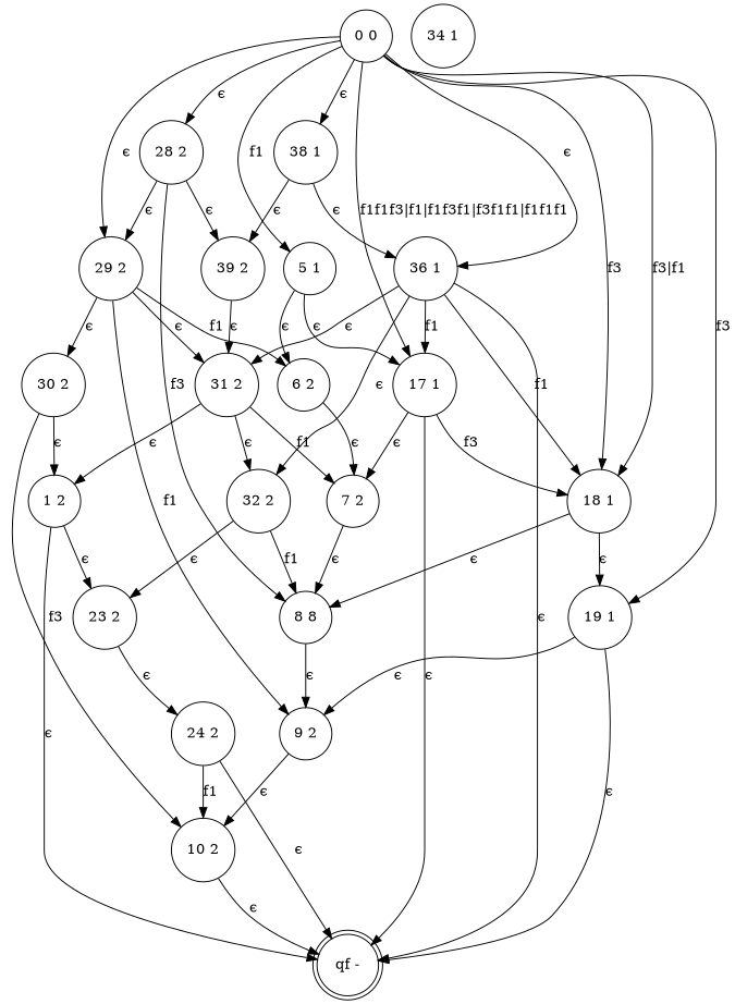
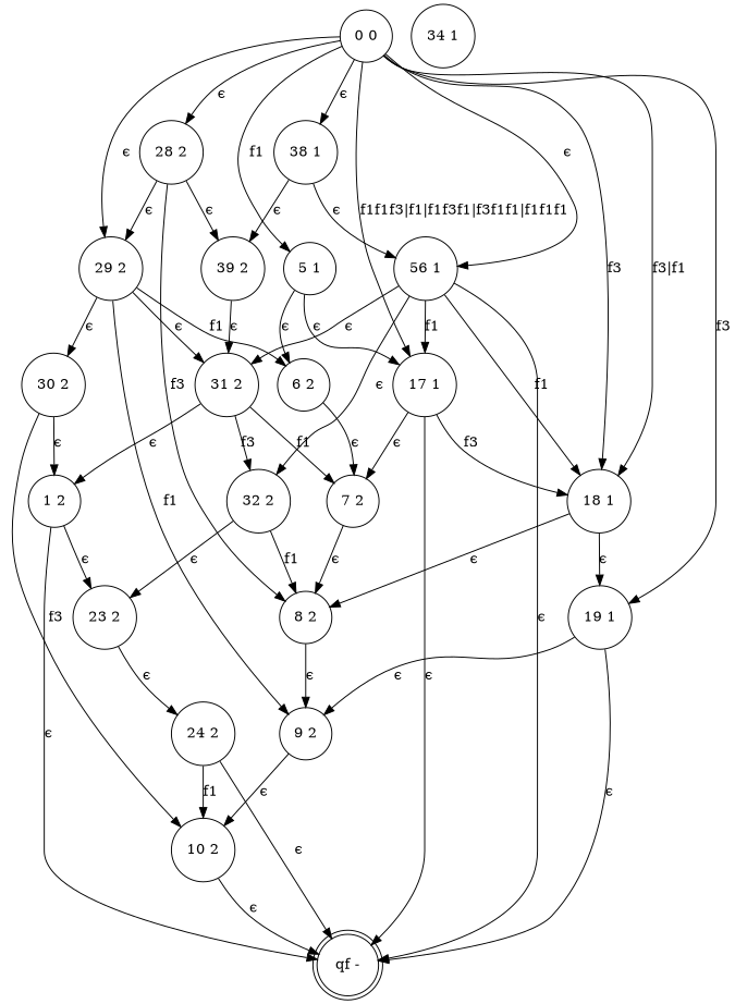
  digraph {
    node [shape=circle]
    "28 2"
    "29 2"
-   "8 2" [label="8 8"]
+   "8 2"
    "39 2"
    "30 2"
    "6 2"
    "9 2"
    "31 2"
    "1 2"
    "10 2"
    "7 2"
    "32 2"
    "23 2"
    "qf -" [shape=doublecircle]
    "24 2"
    "5 1"
    "17 1"
    "18 1"
    "19 1"
-   "36 1"
+   "36 1" [label="56 1"]
    "38 1"
    "0 0"
    "34 1"
    "28 2" -> "29 2" [label="ϵ"]
    "28 2" -> "8 2" [label=f3]
    "28 2" -> "39 2" [label="ϵ"]
    "29 2" -> "30 2" [label="ϵ"]
    "29 2" -> "6 2" [label=f1]
    "29 2" -> "9 2" [label=f1]
    "29 2" -> "31 2" [label="ϵ"]
    "8 2" -> "9 2" [label="ϵ"]
    "39 2" -> "31 2" [label="ϵ"]
    "30 2" -> "1 2" [label="ϵ"]
    "30 2" -> "10 2" [label=f3]
    "6 2" -> "7 2" [label="ϵ"]
    "9 2" -> "10 2" [label="ϵ"]
    "31 2" -> "1 2" [label="ϵ"]
    "31 2" -> "7 2" [label=f1]
-   "31 2" -> "32 2" [label="ϵ"]
+   "31 2" -> "32 2" [label=f3]
    "1 2" -> "23 2" [label="ϵ"]
    "1 2" -> "qf -" [label="ϵ"]
    "10 2" -> "qf -" [label="ϵ"]
    "7 2" -> "8 2" [label="ϵ"]
    "32 2" -> "8 2" [label=f1]
    "32 2" -> "23 2" [label="ϵ"]
    "23 2" -> "24 2" [label="ϵ"]
    "24 2" -> "10 2" [label=f1]
    "24 2" -> "qf -" [label="ϵ"]
    "5 1" -> "6 2" [label="ϵ"]
    "5 1" -> "17 1" [label="ϵ"]
    "17 1" -> "7 2" [label="ϵ"]
    "17 1" -> "qf -" [label="ϵ"]
    "17 1" -> "18 1" [label=f3]
    "18 1" -> "8 2" [label="ϵ"]
    "18 1" -> "19 1" [label="ϵ"]
    "19 1" -> "9 2" [label="ϵ"]
    "19 1" -> "qf -" [label="ϵ"]
    "36 1" -> "31 2" [label="ϵ"]
    "36 1" -> "32 2" [label="ϵ"]
    "36 1" -> "qf -" [label="ϵ"]
    "36 1" -> "17 1" [label=f1]
    "36 1" -> "18 1" [label=f1]
    "38 1" -> "39 2" [label="ϵ"]
    "38 1" -> "36 1" [label="ϵ"]
    "0 0" -> "28 2" [label="ϵ"]
    "0 0" -> "29 2" [label="ϵ"]
    "0 0" -> "5 1" [label=f1]
    "0 0" -> "17 1" [label="f1f1f3|f1|f1f3f1|f3f1f1|f1f1f1"]
    "0 0" -> "18 1" [label="f3|f1"]
    "0 0" -> "18 1" [label=f3]
    "0 0" -> "19 1" [label=f3]
    "0 0" -> "36 1" [label="ϵ"]
    "0 0" -> "38 1" [label="ϵ"]
  }
